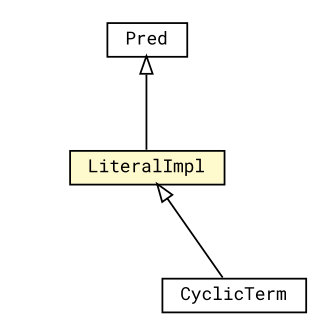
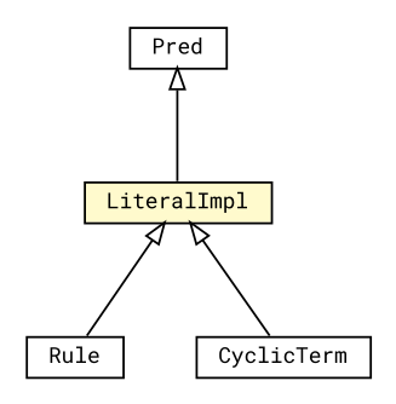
  digraph {
    fontname="Roboto Mono"
    nodesep=0.25
    ranksep=0.5
    node [fontcolor=black fontname="Roboto Mono" fontsize=10.0 shape=plaintext]
    edge [arrowtail=empty dir=back fontname="Roboto Mono" fontsize=10 headport=p labelfontname=Helvetica labelfontsize=10 tailport=p]
+   n1 [label=<<table title="jason.asSyntax.Rule" border="0" cellborder="1" cellspacing="0" cellpadding="2" port="p" href="./Rule.html"> 		<tr><td><table border="0" cellspacing="0" cellpadding="1"> <tr><td align="center" balign="center"> Rule </td></tr> 		</table></td></tr> 		</table>>]
    n2 [label=<<table title="jason.asSyntax.Pred" border="0" cellborder="1" cellspacing="0" cellpadding="2" port="p" href="./Pred.html"> 		<tr><td><table border="0" cellspacing="0" cellpadding="1"> <tr><td align="center" balign="center"> Pred </td></tr> 		</table></td></tr> 		</table>>]
    n3 [label=<<table title="jason.asSyntax.LiteralImpl" border="0" cellborder="1" cellspacing="0" cellpadding="2" port="p" bgcolor="lemonChiffon" href="./LiteralImpl.html"> 		<tr><td><table border="0" cellspacing="0" cellpadding="1"> <tr><td align="center" balign="center"> LiteralImpl </td></tr> 		</table></td></tr> 		</table>>]
    n4 [label=<<table title="jason.asSyntax.CyclicTerm" border="0" cellborder="1" cellspacing="0" cellpadding="2" port="p" href="./CyclicTerm.html"> 		<tr><td><table border="0" cellspacing="0" cellpadding="1"> <tr><td align="center" balign="center"> CyclicTerm </td></tr> 		</table></td></tr> 		</table>>]
    n2 -> n3
+   n3 -> n1
    n3 -> n4
  }
